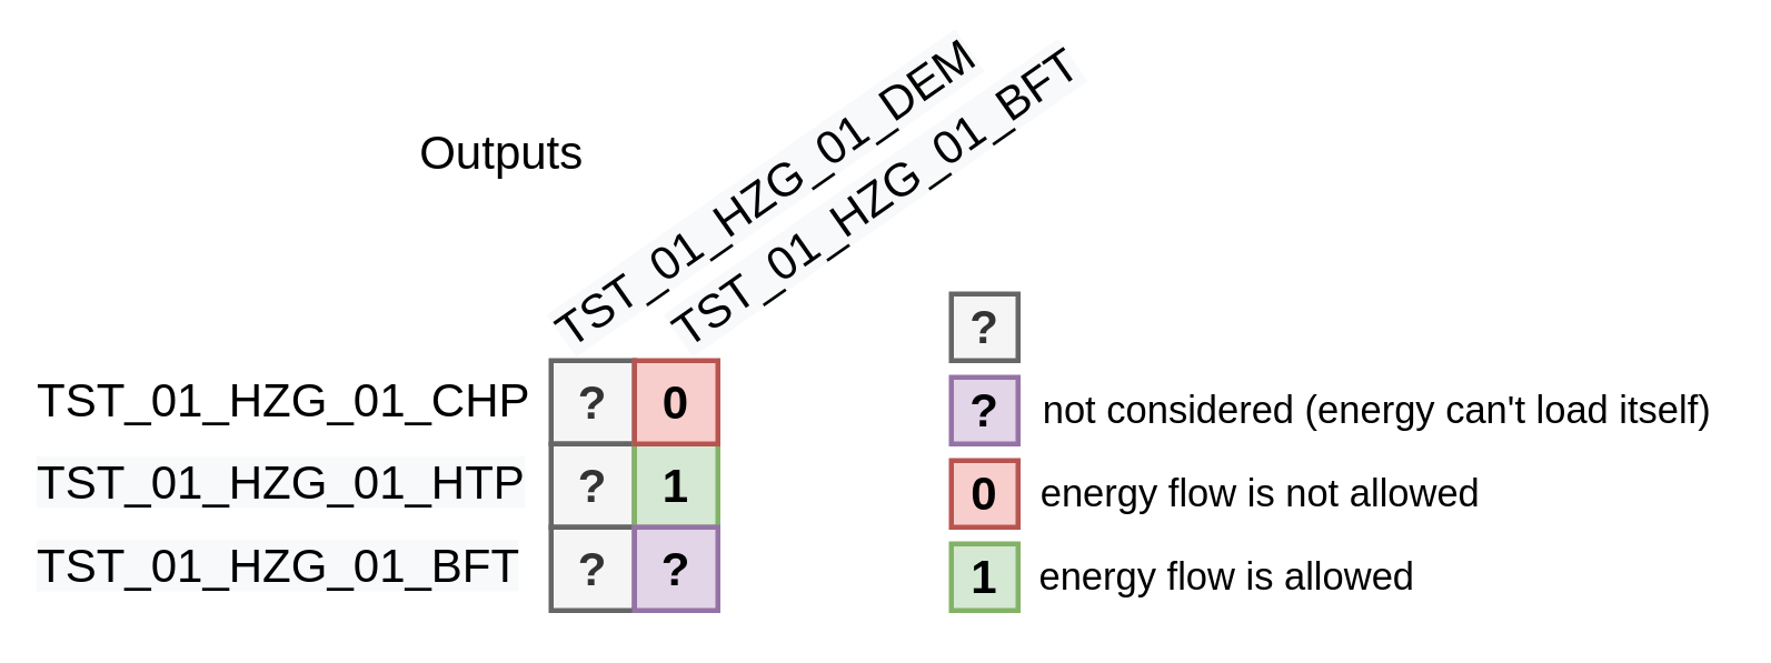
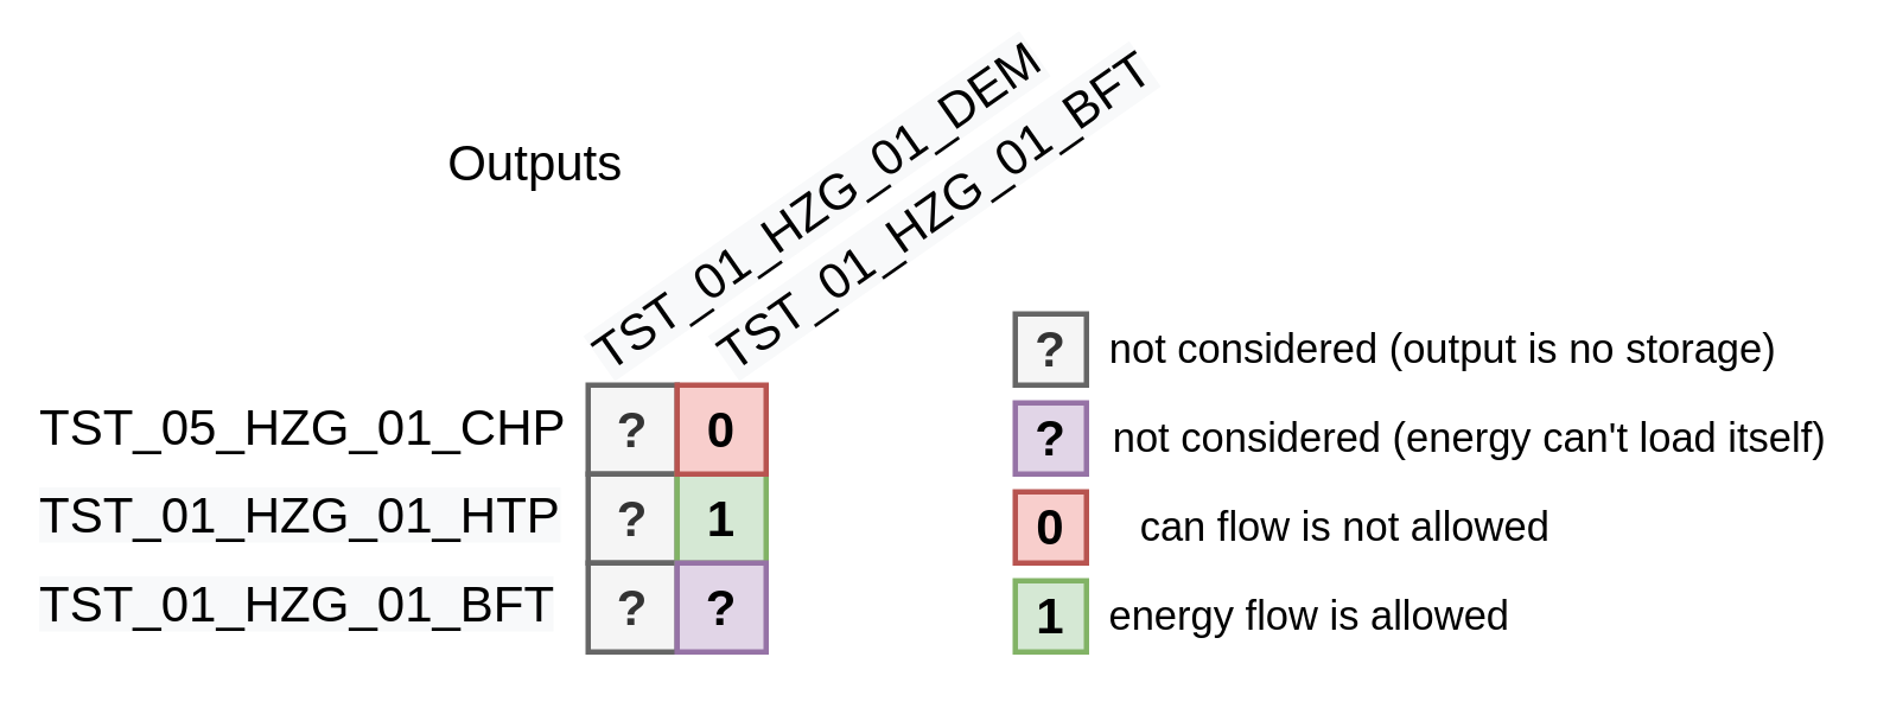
  <mxCell id="0" />
  <mxCell id="1" parent="0" />
  <mxCell id="2" value="?" style="whiteSpace=wrap;html=1;aspect=fixed;strokeWidth=3;fontSize=28;fontStyle=1;fillColor=#f5f5f5;fontColor=#333333;strokeColor=#666666;" parent="1" vertex="1"><mxGeometry x="330" y="170" width="50" height="50" as="geometry" /></mxCell>
  <mxCell id="3" value="?" style="whiteSpace=wrap;html=1;aspect=fixed;strokeWidth=3;fontSize=28;fontStyle=1;fillColor=#f5f5f5;fontColor=#333333;strokeColor=#666666;" parent="1" vertex="1"><mxGeometry x="330" y="220" width="50" height="50" as="geometry" /></mxCell>
  <mxCell id="4" value="?" style="whiteSpace=wrap;html=1;aspect=fixed;strokeWidth=3;fontSize=28;fontStyle=1;fillColor=#f5f5f5;fontColor=#333333;strokeColor=#666666;" parent="1" vertex="1"><mxGeometry x="330" y="270" width="50" height="50" as="geometry" /></mxCell>
  <mxCell id="5" value="1" style="whiteSpace=wrap;html=1;aspect=fixed;strokeWidth=3;fontSize=28;fontStyle=1;fillColor=#d5e8d4;strokeColor=#82b366;" parent="1" vertex="1"><mxGeometry x="380" y="220" width="50" height="50" as="geometry" /></mxCell>
  <mxCell id="6" value="0" style="whiteSpace=wrap;html=1;aspect=fixed;strokeWidth=3;fontSize=28;fontStyle=1;fillColor=#f8cecc;strokeColor=#b85450;" parent="1" vertex="1"><mxGeometry x="380" y="170" width="50" height="50" as="geometry" /></mxCell>
  <mxCell id="7" value="?" style="whiteSpace=wrap;html=1;aspect=fixed;strokeWidth=3;fontSize=28;fontStyle=1;fillColor=#e1d5e7;strokeColor=#9673a6;" parent="1" vertex="1"><mxGeometry x="380" y="270" width="50" height="50" as="geometry" /></mxCell>
- <mxCell id="8" value="TST_01_HZG_01_CHP&lt;br&gt;" style="text;whiteSpace=wrap;html=1;fontSize=28;spacing=2;spacingBottom=-1;spacingTop=1;" parent="1" vertex="1"><mxGeometry x="20" y="170" width="310" height="120" as="geometry" /></mxCell>
+ <mxCell id="8" value="TST_05_HZG_01_CHP&lt;br&gt;" style="text;whiteSpace=wrap;html=1;fontSize=28;spacing=2;spacingBottom=-1;spacingTop=1;" parent="1" vertex="1"><mxGeometry x="20" y="170" width="310" height="120" as="geometry" /></mxCell>
  <mxCell id="9" value="&lt;span style=&quot;color: rgb(0, 0, 0); font-family: Helvetica; font-size: 28px; font-style: normal; font-variant-ligatures: normal; font-variant-caps: normal; font-weight: 400; letter-spacing: normal; orphans: 2; text-align: left; text-indent: 0px; text-transform: none; widows: 2; word-spacing: 0px; -webkit-text-stroke-width: 0px; background-color: rgb(248, 249, 250); text-decoration-thickness: initial; text-decoration-style: initial; text-decoration-color: initial; float: none; display: inline !important;&quot;&gt;TST_01_HZG_01_HTP&lt;/span&gt;&lt;br style=&quot;color: rgb(0, 0, 0); font-family: Helvetica; font-size: 28px; font-style: normal; font-variant-ligatures: normal; font-variant-caps: normal; font-weight: 400; letter-spacing: normal; orphans: 2; text-align: left; text-indent: 0px; text-transform: none; widows: 2; word-spacing: 0px; -webkit-text-stroke-width: 0px; background-color: rgb(248, 249, 250); text-decoration-thickness: initial; text-decoration-style: initial; text-decoration-color: initial;&quot;&gt;" style="text;whiteSpace=wrap;html=1;fontSize=28;rotation=0;" parent="1" vertex="1"><mxGeometry x="20" y="220" width="330" height="60" as="geometry" /></mxCell>
  <mxCell id="10" value="&lt;span style=&quot;color: rgb(0, 0, 0); font-family: Helvetica; font-size: 28px; font-style: normal; font-variant-ligatures: normal; font-variant-caps: normal; font-weight: 400; letter-spacing: normal; orphans: 2; text-align: left; text-indent: 0px; text-transform: none; widows: 2; word-spacing: 0px; -webkit-text-stroke-width: 0px; background-color: rgb(248, 249, 250); text-decoration-thickness: initial; text-decoration-style: initial; text-decoration-color: initial; float: none; display: inline !important;&quot;&gt;TST_01_HZG_01_BFT&lt;/span&gt;" style="text;whiteSpace=wrap;html=1;fontSize=28;" parent="1" vertex="1"><mxGeometry x="20" y="270" width="320" height="60" as="geometry" /></mxCell>
  <mxCell id="11" value="&lt;span style=&quot;color: rgb(0, 0, 0); font-size: 28px; font-style: normal; font-variant-ligatures: normal; font-variant-caps: normal; font-weight: 400; letter-spacing: normal; orphans: 2; text-align: left; text-indent: 0px; text-transform: none; widows: 2; word-spacing: 0px; -webkit-text-stroke-width: 0px; background-color: rgb(248, 249, 250); text-decoration-thickness: initial; text-decoration-style: initial; text-decoration-color: initial; float: none; display: inline !important;&quot;&gt;TST_01_HZG_01_DEM&lt;/span&gt;" style="text;whiteSpace=wrap;html=1;fontSize=28;rotation=-35;" parent="1" vertex="1"><mxGeometry x="310" y="40" width="320" height="60" as="geometry" /></mxCell>
  <mxCell id="12" value="&lt;span style=&quot;color: rgb(0, 0, 0); font-size: 28px; font-style: normal; font-variant-ligatures: normal; font-variant-caps: normal; font-weight: 400; letter-spacing: normal; orphans: 2; text-align: left; text-indent: 0px; text-transform: none; widows: 2; word-spacing: 0px; -webkit-text-stroke-width: 0px; background-color: rgb(248, 249, 250); text-decoration-thickness: initial; text-decoration-style: initial; text-decoration-color: initial; float: none; display: inline !important;&quot;&gt;TST_01_HZG_01_BFT&lt;/span&gt;" style="text;whiteSpace=wrap;html=1;fontSize=28;rotation=-35;" parent="1" vertex="1"><mxGeometry x="380" y="40" width="320" height="60" as="geometry" /></mxCell>
  <mxCell id="13" value="?" style="whiteSpace=wrap;html=1;aspect=fixed;strokeWidth=3;fontSize=28;fontStyle=1;fillColor=#f5f5f5;fontColor=#333333;strokeColor=#666666;" parent="1" vertex="1"><mxGeometry x="570" y="130" width="40" height="40" as="geometry" /></mxCell>
  <mxCell id="14" value="0" style="whiteSpace=wrap;html=1;aspect=fixed;strokeWidth=3;fontSize=28;fontStyle=1;fillColor=#f8cecc;strokeColor=#b85450;" parent="1" vertex="1"><mxGeometry x="570" y="230" width="40" height="40" as="geometry" /></mxCell>
  <mxCell id="15" value="1" style="whiteSpace=wrap;html=1;aspect=fixed;strokeWidth=3;fontSize=28;fontStyle=1;fillColor=#d5e8d4;strokeColor=#82b366;" parent="1" vertex="1"><mxGeometry x="570" y="280" width="40" height="40" as="geometry" /></mxCell>
- <mxCell id="17" value="energy flow is not allowed" style="text;html=1;align=center;verticalAlign=middle;resizable=0;points=[];autosize=1;strokeColor=none;fillColor=none;fontSize=23;fontFamily=Helvetica;" parent="1" vertex="1"><mxGeometry x="610" y="230" width="290" height="40" as="geometry" /></mxCell>
+ <mxCell id="16" value="not considered (output is no storage)" style="text;html=1;align=center;verticalAlign=middle;resizable=0;points=[];autosize=1;strokeColor=none;fillColor=none;fontSize=23;fontFamily=Helvetica;" parent="1" vertex="1"><mxGeometry x="610" y="130" width="400" height="40" as="geometry" /></mxCell>
+ <mxCell id="17" value="can flow is not allowed" style="text;html=1;align=center;verticalAlign=middle;resizable=0;points=[];autosize=1;strokeColor=none;fillColor=none;fontSize=23;fontFamily=Helvetica;" parent="1" vertex="1"><mxGeometry x="610" y="230" width="290" height="40" as="geometry" /></mxCell>
  <mxCell id="18" value="energy flow is allowed" style="text;html=1;align=center;verticalAlign=middle;resizable=0;points=[];autosize=1;strokeColor=none;fillColor=none;fontSize=23;fontFamily=Helvetica;" parent="1" vertex="1"><mxGeometry x="610" y="280" width="250" height="40" as="geometry" /></mxCell>
  <mxCell id="19" value="Outputs" style="text;html=1;align=center;verticalAlign=middle;resizable=0;points=[];autosize=1;strokeColor=none;fillColor=none;fontSize=28;fontFamily=Helvetica;" parent="1" vertex="1"><mxGeometry x="240" y="20" width="120" height="50" as="geometry" /></mxCell>
  <mxCell id="20" value="?" style="whiteSpace=wrap;html=1;aspect=fixed;strokeWidth=3;fontSize=28;fontStyle=1;fillColor=#e1d5e7;strokeColor=#9673a6;" vertex="1" parent="1"><mxGeometry x="570" y="180" width="40" height="40" as="geometry" /></mxCell>
  <mxCell id="21" value="not considered (energy can't load itself)" style="text;html=1;align=center;verticalAlign=middle;resizable=0;points=[];autosize=1;strokeColor=none;fillColor=none;fontSize=23;fontFamily=Helvetica;" vertex="1" parent="1"><mxGeometry x="610" y="180" width="430" height="40" as="geometry" /></mxCell>
